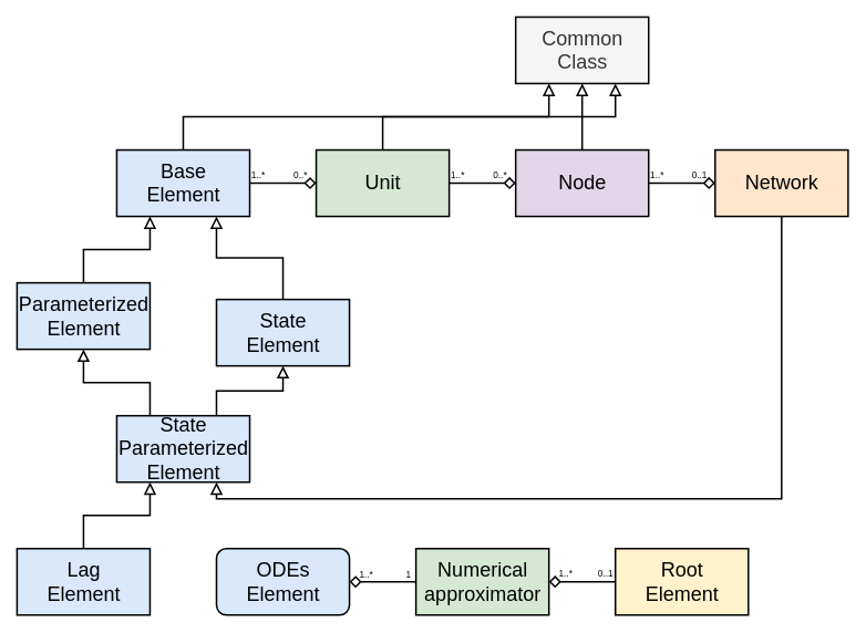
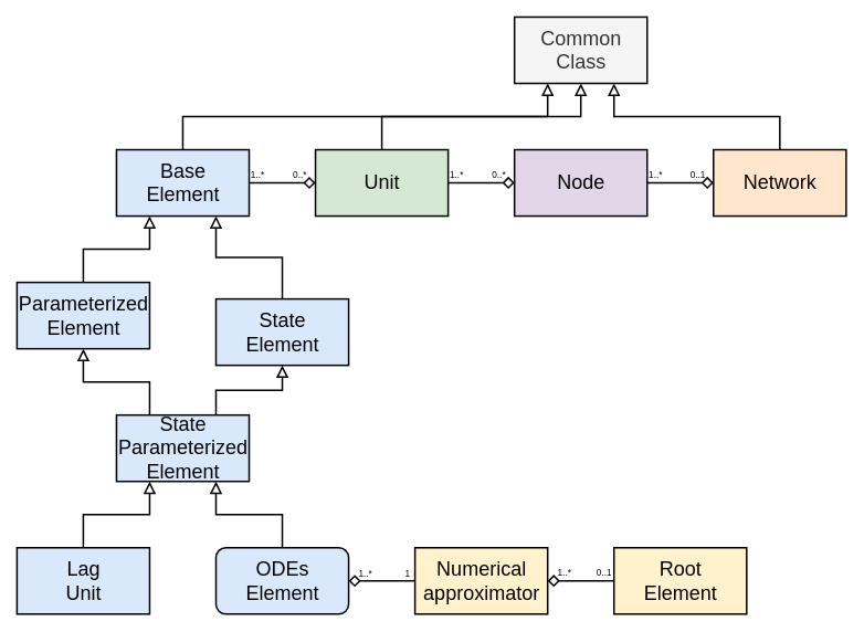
  <mxCell id="0" />
  <mxCell id="1" parent="0" />
  <mxCell id="2" value="Unit" style="html=1;fontSize=24;strokeWidth=2;fillColor=#d5e8d4;strokeColor=#000;" parent="1" vertex="1"><mxGeometry x="380" y="180" width="160" height="80" as="geometry" /></mxCell>
  <mxCell id="3" style="edgeStyle=orthogonalEdgeStyle;rounded=0;orthogonalLoop=1;jettySize=auto;html=1;exitX=0.5;exitY=1;exitDx=0;exitDy=0;entryX=0.25;entryY=0;entryDx=0;entryDy=0;endArrow=none;endFill=0;startArrow=block;startFill=0;endSize=6;startSize=10;strokeWidth=2;" parent="1" source="4" target="15" edge="1"><mxGeometry relative="1" as="geometry" /></mxCell>
  <mxCell id="4" value="&lt;span class=&quot;pl-v&quot;&gt;Parameterized&lt;br&gt;Element&lt;/span&gt;" style="html=1;fontSize=24;strokeWidth=2;fillColor=#dae8fc;" parent="1" vertex="1"><mxGeometry x="20" y="340" width="160" height="80" as="geometry" /></mxCell>
  <mxCell id="5" style="edgeStyle=orthogonalEdgeStyle;rounded=0;orthogonalLoop=1;jettySize=auto;html=1;exitX=0.75;exitY=1;exitDx=0;exitDy=0;entryX=0.5;entryY=0;entryDx=0;entryDy=0;endArrow=none;endFill=0;startArrow=block;startFill=0;endSize=6;startSize=10;strokeWidth=2;" parent="1" source="10" target="12" edge="1"><mxGeometry relative="1" as="geometry" /></mxCell>
  <mxCell id="6" style="edgeStyle=orthogonalEdgeStyle;rounded=0;orthogonalLoop=1;jettySize=auto;html=1;exitX=0.25;exitY=1;exitDx=0;exitDy=0;entryX=0.5;entryY=0;entryDx=0;entryDy=0;endArrow=none;endFill=0;startArrow=block;startFill=0;endSize=6;startSize=10;strokeWidth=2;" parent="1" source="10" target="4" edge="1"><mxGeometry relative="1" as="geometry" /></mxCell>
  <mxCell id="7" style="edgeStyle=orthogonalEdgeStyle;rounded=0;orthogonalLoop=1;jettySize=auto;html=1;exitX=1;exitY=0.5;exitDx=0;exitDy=0;entryX=0;entryY=0.5;entryDx=0;entryDy=0;endArrow=diamond;endFill=0;endSize=10;startSize=12;strokeWidth=2;" parent="1" source="10" target="2" edge="1"><mxGeometry relative="1" as="geometry" /></mxCell>
  <mxCell id="8" value="1..*" style="edgeLabel;html=1;align=center;verticalAlign=middle;resizable=0;points=[];labelBackgroundColor=none;" vertex="1" connectable="0" parent="7"><mxGeometry x="-0.092" y="1" relative="1" as="geometry"><mxPoint x="-26.33" y="-9" as="offset" /></mxGeometry></mxCell>
  <mxCell id="9" value="0..*" style="edgeLabel;html=1;align=center;verticalAlign=middle;resizable=0;points=[];labelBackgroundColor=none;" vertex="1" connectable="0" parent="7"><mxGeometry x="0.15" relative="1" as="geometry"><mxPoint x="14" y="-10" as="offset" /></mxGeometry></mxCell>
  <mxCell id="10" value="Base&lt;br&gt;Element" style="html=1;fontSize=24;strokeWidth=2;fillColor=#dae8fc;" parent="1" vertex="1"><mxGeometry x="140" y="180" width="160" height="80" as="geometry" /></mxCell>
  <mxCell id="11" style="edgeStyle=orthogonalEdgeStyle;rounded=0;orthogonalLoop=1;jettySize=auto;html=1;exitX=0.5;exitY=1;exitDx=0;exitDy=0;entryX=0.75;entryY=0;entryDx=0;entryDy=0;endArrow=none;endFill=0;startArrow=block;startFill=0;endSize=6;startSize=10;strokeWidth=2;" parent="1" source="12" target="15" edge="1"><mxGeometry relative="1" as="geometry" /></mxCell>
  <mxCell id="12" value="&lt;span class=&quot;pl-v&quot;&gt;State&lt;br&gt;Element&lt;/span&gt;" style="html=1;fontSize=24;strokeWidth=2;fillColor=#dae8fc;" parent="1" vertex="1"><mxGeometry x="260" y="360" width="160" height="80" as="geometry" /></mxCell>
  <mxCell id="13" style="edgeStyle=orthogonalEdgeStyle;rounded=0;orthogonalLoop=1;jettySize=auto;html=1;exitX=0.25;exitY=1;exitDx=0;exitDy=0;entryX=0.5;entryY=0;entryDx=0;entryDy=0;endArrow=none;endFill=0;startArrow=block;startFill=0;endSize=6;startSize=10;strokeWidth=2;" parent="1" source="15" target="17" edge="1"><mxGeometry relative="1" as="geometry" /></mxCell>
- <mxCell id="14" style="edgeStyle=orthogonalEdgeStyle;rounded=0;orthogonalLoop=1;jettySize=auto;html=1;exitX=0.75;exitY=1;exitDx=0;exitDy=0;endArrow=none;endFill=0;startArrow=block;startFill=0;endSize=6;startSize=10;strokeWidth=2;" parent="1" source="15" target="21" edge="1"><mxGeometry relative="1" as="geometry"><mxPoint x="295.862" y="950" as="targetPoint" /></mxGeometry></mxCell>
+ <mxCell id="14" style="edgeStyle=orthogonalEdgeStyle;rounded=0;orthogonalLoop=1;jettySize=auto;html=1;exitX=0.75;exitY=1;exitDx=0;exitDy=0;entryX=0.5;entryY=0;entryDx=0;entryDy=0;endArrow=none;endFill=0;startArrow=block;startFill=0;endSize=6;startSize=10;strokeWidth=2;" parent="1" source="15" target="16" edge="1"><mxGeometry relative="1" as="geometry"><mxPoint x="295.862" y="950" as="targetPoint" /></mxGeometry></mxCell>
  <mxCell id="15" value="&lt;span class=&quot;pl-v&quot;&gt;State&lt;br&gt;Parameterized&lt;br&gt;Element&lt;/span&gt;" style="html=1;fontSize=24;strokeWidth=2;fillColor=#dae8fc;" parent="1" vertex="1"><mxGeometry x="140" y="500" width="160" height="80" as="geometry" /></mxCell>
  <mxCell id="16" value="ODEs&lt;br&gt;Element" style="html=1;fontSize=24;strokeWidth=2;fillColor=#dae8fc;rounded=1;" parent="1" vertex="1"><mxGeometry x="260" y="660" width="160" height="80" as="geometry" /></mxCell>
- <mxCell id="17" value="&lt;span class=&quot;pl-v&quot;&gt;Lag&lt;br&gt;Element&lt;/span&gt;" style="html=1;fontSize=24;strokeWidth=2;fillColor=#dae8fc;" parent="1" vertex="1"><mxGeometry x="20" y="660" width="160" height="80" as="geometry" /></mxCell>
- <mxCell id="18" value="Numerical &lt;br&gt;approximator" style="html=1;fontSize=24;strokeWidth=2;fillColor=#d5e8d4;" vertex="1" parent="1"><mxGeometry x="500" y="660" width="160" height="80" as="geometry" /></mxCell>
+ <mxCell id="17" value="&lt;span class=&quot;pl-v&quot;&gt;Lag&lt;br&gt;Unit&lt;/span&gt;" style="html=1;fontSize=24;strokeWidth=2;fillColor=#dae8fc;" parent="1" vertex="1"><mxGeometry x="20" y="660" width="160" height="80" as="geometry" /></mxCell>
+ <mxCell id="18" value="Numerical &lt;br&gt;approximator" style="html=1;fontSize=24;strokeWidth=2;fillColor=#fff2cc;" vertex="1" parent="1"><mxGeometry x="500" y="660" width="160" height="80" as="geometry" /></mxCell>
  <mxCell id="19" value="Root&lt;br&gt;Element" style="html=1;fontSize=24;strokeWidth=2;fillColor=#fff2cc;" vertex="1" parent="1"><mxGeometry x="740" y="660" width="160" height="80" as="geometry" /></mxCell>
  <mxCell id="20" value="Node" style="html=1;fontSize=24;strokeWidth=2;fillColor=#e1d5e7;strokeColor=#000;" vertex="1" parent="1"><mxGeometry x="620" y="180" width="160" height="80" as="geometry" /></mxCell>
  <mxCell id="21" value="Network" style="html=1;fontSize=24;strokeWidth=2;fillColor=#ffe6cc;strokeColor=#000;" vertex="1" parent="1"><mxGeometry x="860" y="180" width="160" height="80" as="geometry" /></mxCell>
  <mxCell id="22" value="Common&lt;br&gt;Class" style="html=1;fontSize=24;strokeWidth=2;fillColor=#f5f5f5;fontColor=#333333;strokeColor=#000;" vertex="1" parent="1"><mxGeometry x="620" y="20" width="160" height="80" as="geometry" /></mxCell>
  <mxCell id="23" style="edgeStyle=orthogonalEdgeStyle;rounded=0;orthogonalLoop=1;jettySize=auto;html=1;exitX=0.25;exitY=1;exitDx=0;exitDy=0;entryX=0.5;entryY=0;entryDx=0;entryDy=0;endArrow=none;endFill=0;startArrow=block;startFill=0;endSize=6;startSize=10;strokeWidth=2;" edge="1" parent="1" source="22" target="2"><mxGeometry relative="1" as="geometry"><mxPoint x="560" y="780" as="sourcePoint" /><mxPoint x="480" y="840" as="targetPoint" /></mxGeometry></mxCell>
  <mxCell id="24" style="edgeStyle=orthogonalEdgeStyle;rounded=0;orthogonalLoop=1;jettySize=auto;html=1;exitX=0.5;exitY=1;exitDx=0;exitDy=0;endArrow=none;endFill=0;startArrow=block;startFill=0;endSize=6;startSize=10;strokeWidth=2;" edge="1" parent="1" source="22" target="10"><mxGeometry relative="1" as="geometry"><mxPoint x="710" y="840" as="sourcePoint" /><mxPoint x="630" y="900" as="targetPoint" /></mxGeometry></mxCell>
- <mxCell id="25" style="edgeStyle=orthogonalEdgeStyle;rounded=0;orthogonalLoop=1;jettySize=auto;html=1;exitX=0.75;exitY=1;exitDx=0;exitDy=0;endArrow=none;endFill=0;startArrow=block;startFill=0;endSize=6;startSize=10;strokeWidth=2;" edge="1" parent="1" source="22" target="20"><mxGeometry relative="1" as="geometry"><mxPoint x="860" y="820" as="sourcePoint" /><mxPoint x="780" y="880" as="targetPoint" /></mxGeometry></mxCell>
+ <mxCell id="25" style="edgeStyle=orthogonalEdgeStyle;rounded=0;orthogonalLoop=1;jettySize=auto;html=1;exitX=0.75;exitY=1;exitDx=0;exitDy=0;entryX=0.5;entryY=0;entryDx=0;entryDy=0;endArrow=none;endFill=0;startArrow=block;startFill=0;endSize=6;startSize=10;strokeWidth=2;" edge="1" parent="1" source="22" target="21"><mxGeometry relative="1" as="geometry"><mxPoint x="860" y="820" as="sourcePoint" /><mxPoint x="780" y="880" as="targetPoint" /></mxGeometry></mxCell>
  <mxCell id="26" style="edgeStyle=orthogonalEdgeStyle;rounded=0;orthogonalLoop=1;jettySize=auto;html=1;endArrow=diamond;endFill=0;endSize=10;startSize=12;exitX=0;exitY=0.5;exitDx=0;exitDy=0;entryX=1;entryY=0.5;entryDx=0;entryDy=0;strokeWidth=2;" edge="1" parent="1" source="18" target="16"><mxGeometry relative="1" as="geometry"><mxPoint x="550" y="1140" as="sourcePoint" /><mxPoint x="535" y="970" as="targetPoint" /></mxGeometry></mxCell>
  <mxCell id="27" value="1..*" style="edgeLabel;html=1;align=center;verticalAlign=middle;resizable=0;points=[];labelBackgroundColor=none;" vertex="1" connectable="0" parent="26"><mxGeometry x="-0.059" y="-1" relative="1" as="geometry"><mxPoint x="-22.33" y="-9" as="offset" /></mxGeometry></mxCell>
  <mxCell id="28" value="1" style="edgeLabel;html=1;align=center;verticalAlign=middle;resizable=0;points=[];labelBackgroundColor=none;" vertex="1" connectable="0" parent="26"><mxGeometry x="-0.123" y="1" relative="1" as="geometry"><mxPoint x="25.12" y="-11" as="offset" /></mxGeometry></mxCell>
  <mxCell id="29" style="edgeStyle=orthogonalEdgeStyle;rounded=0;orthogonalLoop=1;jettySize=auto;html=1;exitX=1;exitY=0.5;exitDx=0;exitDy=0;entryX=0;entryY=0.5;entryDx=0;entryDy=0;endArrow=diamond;endFill=0;endSize=10;startSize=12;strokeWidth=2;" edge="1" parent="1"><mxGeometry relative="1" as="geometry"><mxPoint x="540" y="219.83" as="sourcePoint" /><mxPoint x="620" y="219.83" as="targetPoint" /></mxGeometry></mxCell>
  <mxCell id="30" value="1..*" style="edgeLabel;html=1;align=center;verticalAlign=middle;resizable=0;points=[];labelBackgroundColor=none;" vertex="1" connectable="0" parent="29"><mxGeometry x="-0.092" y="1" relative="1" as="geometry"><mxPoint x="-26.33" y="-9" as="offset" /></mxGeometry></mxCell>
  <mxCell id="31" value="0..*" style="edgeLabel;html=1;align=center;verticalAlign=middle;resizable=0;points=[];labelBackgroundColor=none;" vertex="1" connectable="0" parent="29"><mxGeometry x="0.15" relative="1" as="geometry"><mxPoint x="14" y="-10" as="offset" /></mxGeometry></mxCell>
  <mxCell id="32" style="edgeStyle=orthogonalEdgeStyle;rounded=0;orthogonalLoop=1;jettySize=auto;html=1;exitX=1;exitY=0.5;exitDx=0;exitDy=0;entryX=0;entryY=0.5;entryDx=0;entryDy=0;endArrow=diamond;endFill=0;endSize=10;startSize=12;strokeWidth=2;" edge="1" parent="1"><mxGeometry relative="1" as="geometry"><mxPoint x="780" y="219.83" as="sourcePoint" /><mxPoint x="860" y="219.83" as="targetPoint" /></mxGeometry></mxCell>
  <mxCell id="33" value="1..*" style="edgeLabel;html=1;align=center;verticalAlign=middle;resizable=0;points=[];labelBackgroundColor=none;" vertex="1" connectable="0" parent="32"><mxGeometry x="-0.092" y="1" relative="1" as="geometry"><mxPoint x="-26.33" y="-9" as="offset" /></mxGeometry></mxCell>
  <mxCell id="34" value="0..1" style="edgeLabel;html=1;align=center;verticalAlign=middle;resizable=0;points=[];labelBackgroundColor=none;" vertex="1" connectable="0" parent="32"><mxGeometry x="0.15" relative="1" as="geometry"><mxPoint x="14" y="-10" as="offset" /></mxGeometry></mxCell>
  <mxCell id="35" style="edgeStyle=orthogonalEdgeStyle;rounded=0;orthogonalLoop=1;jettySize=auto;html=1;endArrow=diamond;endFill=0;endSize=10;startSize=12;exitX=0;exitY=0.5;exitDx=0;exitDy=0;entryX=1;entryY=0.5;entryDx=0;entryDy=0;strokeWidth=2;" edge="1" parent="1"><mxGeometry relative="1" as="geometry"><mxPoint x="740" y="699.88" as="sourcePoint" /><mxPoint x="660" y="699.88" as="targetPoint" /></mxGeometry></mxCell>
  <mxCell id="36" value="1..*" style="edgeLabel;html=1;align=center;verticalAlign=middle;resizable=0;points=[];labelBackgroundColor=none;" vertex="1" connectable="0" parent="35"><mxGeometry x="-0.059" y="-1" relative="1" as="geometry"><mxPoint x="-22.33" y="-9" as="offset" /></mxGeometry></mxCell>
  <mxCell id="37" value="0..1" style="edgeLabel;html=1;align=center;verticalAlign=middle;resizable=0;points=[];labelBackgroundColor=none;" vertex="1" connectable="0" parent="35"><mxGeometry x="-0.123" y="1" relative="1" as="geometry"><mxPoint x="22" y="-11" as="offset" /></mxGeometry></mxCell>
